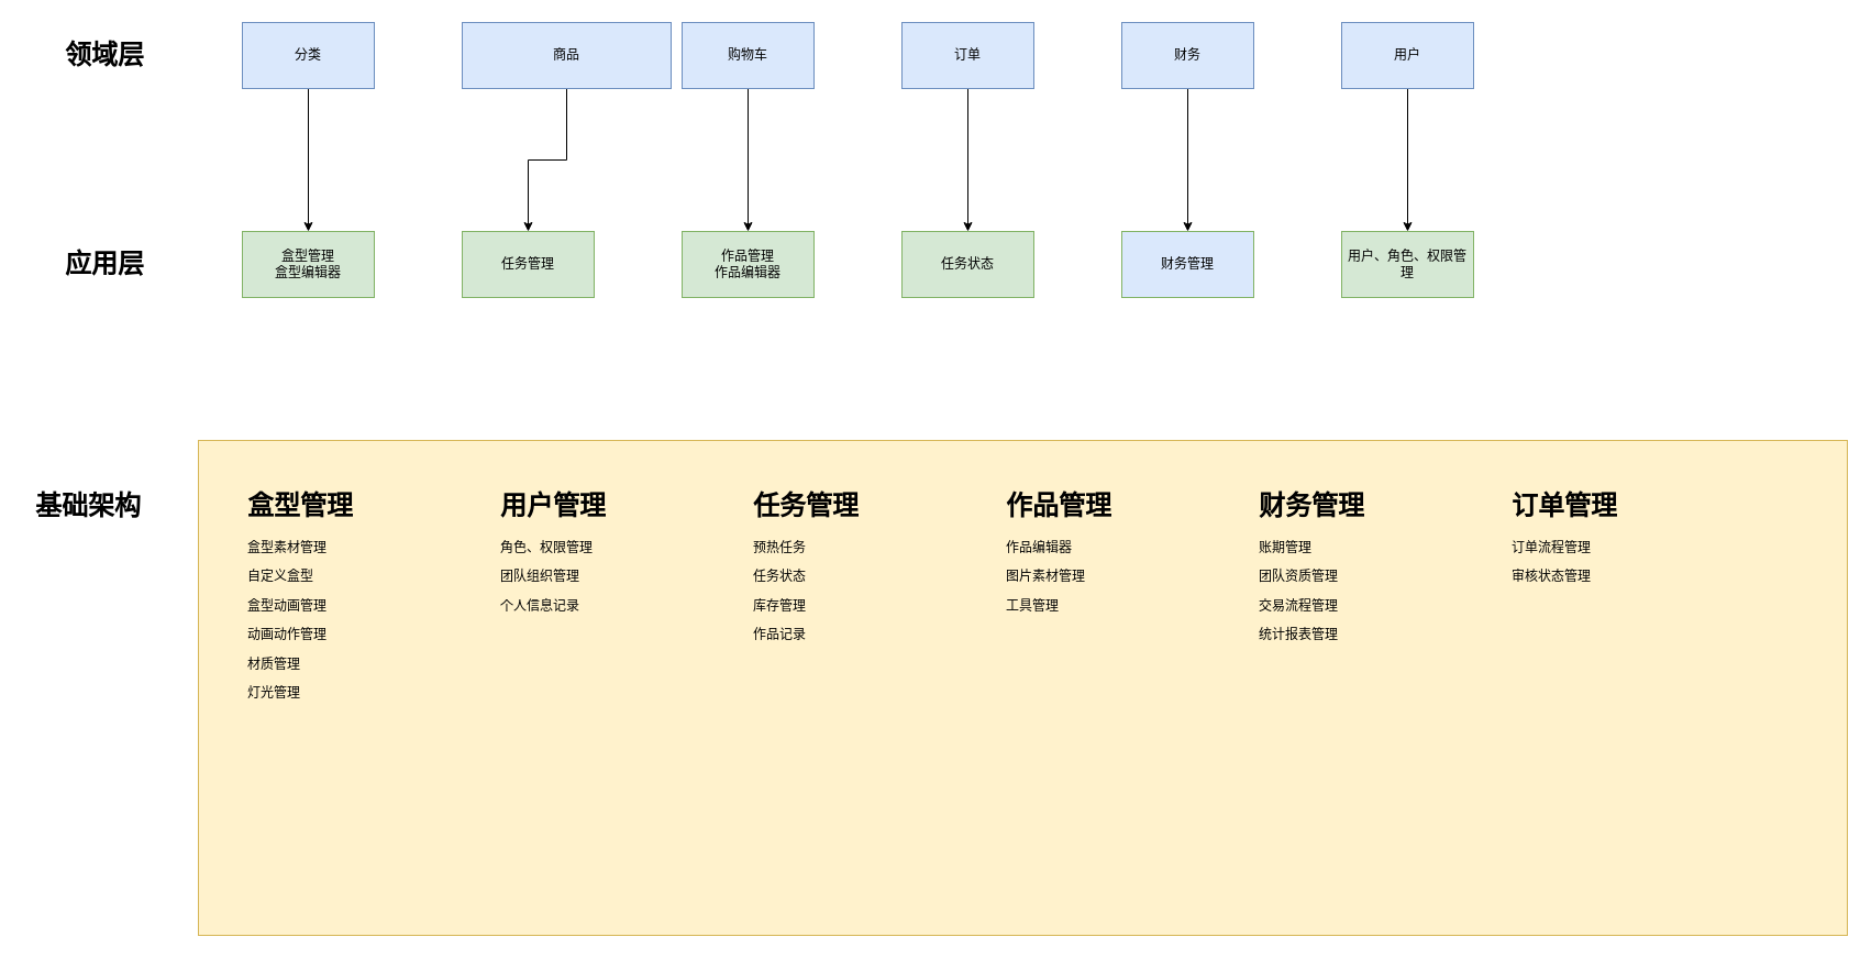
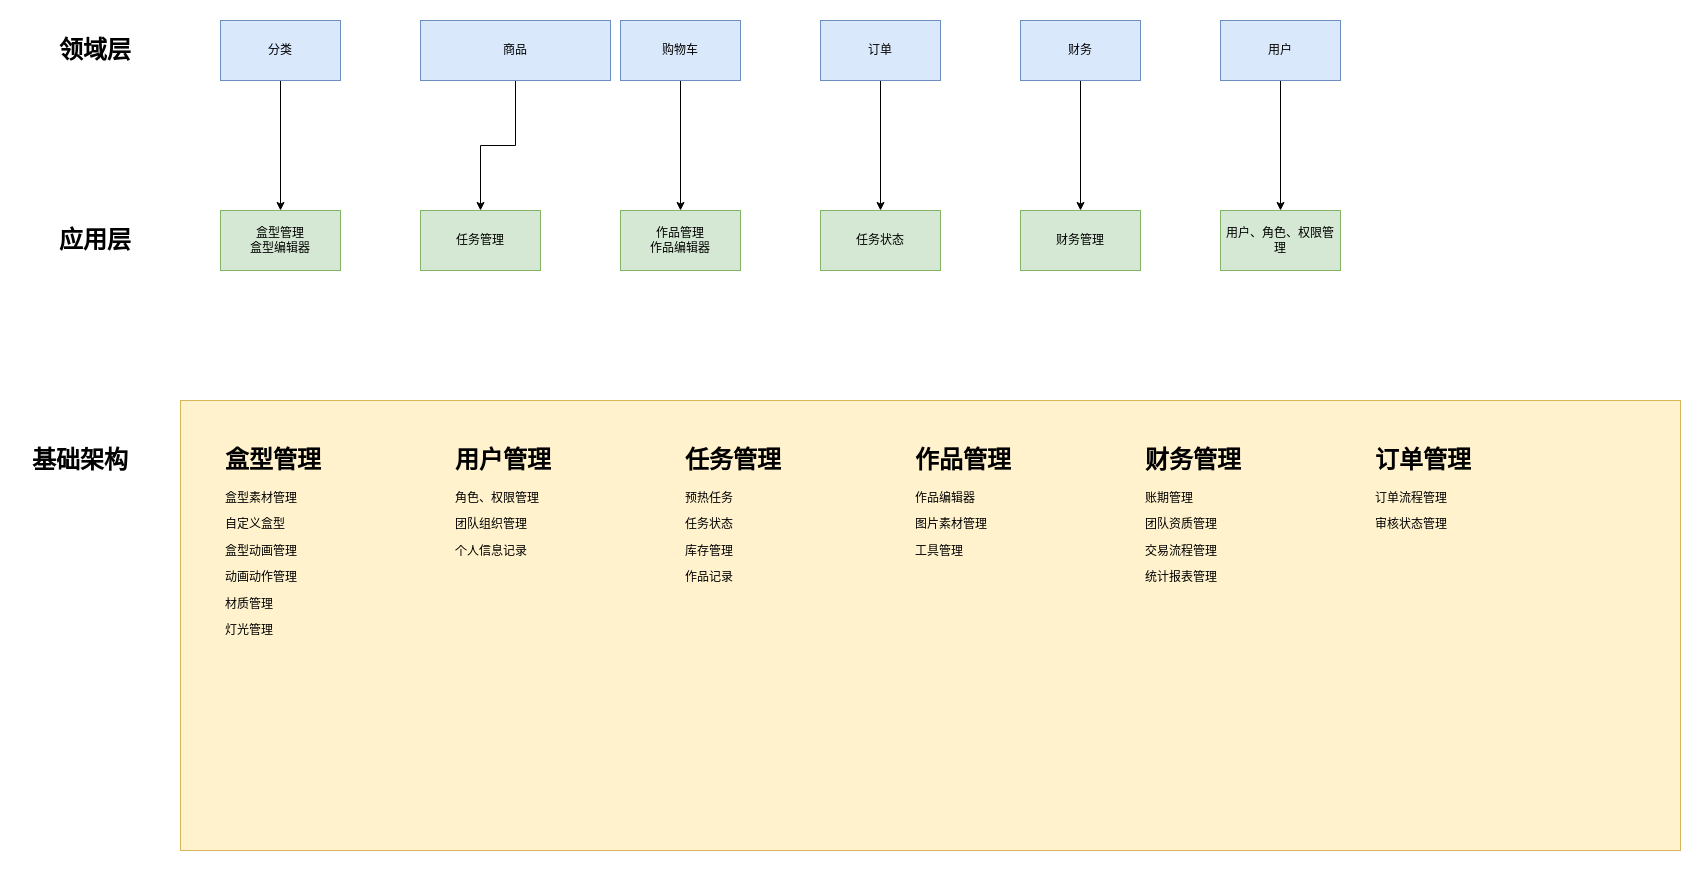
  <mxCell id="0" />
  <mxCell id="1" parent="0" />
  <mxCell id="2" value="任务管理" style="rounded=0;whiteSpace=wrap;html=1;fillColor=#d5e8d4;strokeColor=#82b366;" vertex="1" parent="1"><mxGeometry x="420" y="210" width="120" height="60" as="geometry" /></mxCell>
  <mxCell id="3" value="&lt;h1&gt;&lt;font style=&quot;vertical-align: inherit&quot;&gt;&lt;font style=&quot;vertical-align: inherit&quot;&gt;&lt;font style=&quot;vertical-align: inherit&quot;&gt;&lt;font style=&quot;vertical-align: inherit&quot;&gt;&lt;font style=&quot;vertical-align: inherit&quot;&gt;&lt;font style=&quot;vertical-align: inherit&quot;&gt;应用层&lt;/font&gt;&lt;/font&gt;&lt;/font&gt;&lt;/font&gt;&lt;/font&gt;&lt;/font&gt;&lt;/h1&gt;" style="text;html=1;strokeColor=none;fillColor=none;align=center;verticalAlign=middle;whiteSpace=wrap;rounded=0;" vertex="1" parent="1"><mxGeometry x="50" y="220" width="90" height="40" as="geometry" /></mxCell>
  <mxCell id="4" value="&lt;h1&gt;&lt;font style=&quot;vertical-align: inherit&quot;&gt;&lt;font style=&quot;vertical-align: inherit&quot;&gt;&lt;font style=&quot;vertical-align: inherit&quot;&gt;&lt;font style=&quot;vertical-align: inherit&quot;&gt;&lt;font style=&quot;vertical-align: inherit&quot;&gt;&lt;font style=&quot;vertical-align: inherit&quot;&gt;&lt;font style=&quot;vertical-align: inherit&quot;&gt;&lt;font style=&quot;vertical-align: inherit&quot;&gt;领域层&lt;/font&gt;&lt;/font&gt;&lt;/font&gt;&lt;/font&gt;&lt;/font&gt;&lt;/font&gt;&lt;/font&gt;&lt;/font&gt;&lt;/h1&gt;" style="text;html=1;strokeColor=none;fillColor=none;align=center;verticalAlign=middle;whiteSpace=wrap;rounded=0;" vertex="1" parent="1"><mxGeometry x="50" y="30" width="90" height="40" as="geometry" /></mxCell>
  <mxCell id="5" style="edgeStyle=orthogonalEdgeStyle;rounded=0;orthogonalLoop=1;jettySize=auto;html=1;" edge="1" parent="1" source="6" target="2"><mxGeometry relative="1" as="geometry" /></mxCell>
  <mxCell id="6" value="商品" style="rounded=0;whiteSpace=wrap;html=1;fillColor=#dae8fc;strokeColor=#6c8ebf;" vertex="1" parent="1"><mxGeometry x="420" y="20" width="190" height="60" as="geometry" /></mxCell>
  <mxCell id="7" style="edgeStyle=orthogonalEdgeStyle;rounded=0;orthogonalLoop=1;jettySize=auto;html=1;" edge="1" parent="1" source="8" target="15"><mxGeometry relative="1" as="geometry" /></mxCell>
  <mxCell id="8" value="订单" style="rounded=0;whiteSpace=wrap;html=1;fillColor=#dae8fc;strokeColor=#6c8ebf;" vertex="1" parent="1"><mxGeometry x="820" y="20" width="120" height="60" as="geometry" /></mxCell>
  <mxCell id="9" style="edgeStyle=orthogonalEdgeStyle;rounded=0;orthogonalLoop=1;jettySize=auto;html=1;entryX=0.5;entryY=0;entryDx=0;entryDy=0;" edge="1" parent="1" source="10" target="16"><mxGeometry relative="1" as="geometry" /></mxCell>
  <mxCell id="10" value="财务" style="rounded=0;whiteSpace=wrap;html=1;fillColor=#dae8fc;strokeColor=#6c8ebf;" vertex="1" parent="1"><mxGeometry x="1020" y="20" width="120" height="60" as="geometry" /></mxCell>
  <mxCell id="11" style="edgeStyle=orthogonalEdgeStyle;rounded=0;orthogonalLoop=1;jettySize=auto;html=1;entryX=0.5;entryY=0;entryDx=0;entryDy=0;" edge="1" parent="1" source="12" target="17"><mxGeometry relative="1" as="geometry" /></mxCell>
  <mxCell id="12" value="用户" style="rounded=0;whiteSpace=wrap;html=1;fillColor=#dae8fc;strokeColor=#6c8ebf;" vertex="1" parent="1"><mxGeometry x="1220" y="20" width="120" height="60" as="geometry" /></mxCell>
  <mxCell id="13" style="edgeStyle=orthogonalEdgeStyle;rounded=0;orthogonalLoop=1;jettySize=auto;html=1;entryX=0.5;entryY=0;entryDx=0;entryDy=0;" edge="1" parent="1" source="14" target="18"><mxGeometry relative="1" as="geometry" /></mxCell>
  <mxCell id="14" value="分类" style="rounded=0;whiteSpace=wrap;html=1;fillColor=#dae8fc;strokeColor=#6c8ebf;" vertex="1" parent="1"><mxGeometry x="220" y="20" width="120" height="60" as="geometry" /></mxCell>
  <mxCell id="15" value="任务状态" style="rounded=0;whiteSpace=wrap;html=1;fillColor=#d5e8d4;strokeColor=#82b366;" vertex="1" parent="1"><mxGeometry x="820" y="210" width="120" height="60" as="geometry" /></mxCell>
- <mxCell id="16" value="财务管理" style="rounded=0;whiteSpace=wrap;html=1;fillColor=#dae8fc;strokeColor=#82b366;" vertex="1" parent="1"><mxGeometry x="1020" y="210" width="120" height="60" as="geometry" /></mxCell>
+ <mxCell id="16" value="财务管理" style="rounded=0;whiteSpace=wrap;html=1;fillColor=#d5e8d4;strokeColor=#82b366;" vertex="1" parent="1"><mxGeometry x="1020" y="210" width="120" height="60" as="geometry" /></mxCell>
  <mxCell id="17" value="用户、角色、权限管理" style="rounded=0;whiteSpace=wrap;html=1;fillColor=#d5e8d4;strokeColor=#82b366;" vertex="1" parent="1"><mxGeometry x="1220" y="210" width="120" height="60" as="geometry" /></mxCell>
  <mxCell id="18" value="盒型管理&lt;br&gt;盒型编辑器" style="rounded=0;whiteSpace=wrap;html=1;fillColor=#d5e8d4;strokeColor=#82b366;" vertex="1" parent="1"><mxGeometry x="220" y="210" width="120" height="60" as="geometry" /></mxCell>
  <mxCell id="19" style="edgeStyle=orthogonalEdgeStyle;rounded=0;orthogonalLoop=1;jettySize=auto;html=1;" edge="1" source="20" target="21" parent="1"><mxGeometry relative="1" as="geometry" /></mxCell>
  <mxCell id="20" value="购物车" style="rounded=0;whiteSpace=wrap;html=1;fillColor=#dae8fc;strokeColor=#6c8ebf;" vertex="1" parent="1"><mxGeometry x="620" y="20" width="120" height="60" as="geometry" /></mxCell>
  <mxCell id="21" value="作品管理&lt;br&gt;作品编辑器" style="rounded=0;whiteSpace=wrap;html=1;fillColor=#d5e8d4;strokeColor=#82b366;" vertex="1" parent="1"><mxGeometry x="620" y="210" width="120" height="60" as="geometry" /></mxCell>
  <mxCell id="22" value="&lt;h1&gt;&lt;font style=&quot;vertical-align: inherit&quot;&gt;&lt;font style=&quot;vertical-align: inherit&quot;&gt;&lt;font style=&quot;vertical-align: inherit&quot;&gt;&lt;font style=&quot;vertical-align: inherit&quot;&gt;&lt;font style=&quot;vertical-align: inherit&quot;&gt;&lt;font style=&quot;vertical-align: inherit&quot;&gt;基础架构&lt;/font&gt;&lt;/font&gt;&lt;/font&gt;&lt;/font&gt;&lt;/font&gt;&lt;/font&gt;&lt;/h1&gt;" style="text;html=1;strokeColor=none;fillColor=none;align=center;verticalAlign=middle;whiteSpace=wrap;rounded=0;" vertex="1" parent="1"><mxGeometry x="20" y="440" width="120" height="40" as="geometry" /></mxCell>
  <mxCell id="23" value="" style="rounded=0;whiteSpace=wrap;html=1;fillColor=#fff2cc;strokeColor=#d6b656;align=center;" vertex="1" parent="1"><mxGeometry y="400" width="1500" height="450" as="geometry" x="180" /></mxCell>
  <mxCell id="24" value="&lt;h1&gt;盒型管理&lt;/h1&gt;&lt;p&gt;&lt;span&gt;盒型素材管理&lt;/span&gt;&lt;/p&gt;&lt;p&gt;自定义盒型&lt;span&gt;&lt;br&gt;&lt;/span&gt;&lt;/p&gt;&lt;p&gt;盒型动画管理&lt;/p&gt;&lt;p&gt;动画动作管理&lt;/p&gt;&lt;p&gt;材质管理&lt;/p&gt;&lt;p&gt;灯光管理&lt;/p&gt;" style="text;html=1;strokeColor=none;fillColor=none;spacing=5;spacingTop=-20;whiteSpace=wrap;overflow=hidden;rounded=0;" vertex="1" parent="1"><mxGeometry x="220" y="440" width="190" height="210" as="geometry" /></mxCell>
  <mxCell id="25" value="&lt;h1&gt;用户管理&lt;/h1&gt;&lt;p&gt;角色、权限管理&lt;/p&gt;&lt;p&gt;团队组织管理&lt;/p&gt;&lt;p&gt;个人信息记录&lt;/p&gt;&lt;p&gt;&lt;br&gt;&lt;/p&gt;&lt;p&gt;&lt;br&gt;&lt;/p&gt;" style="text;html=1;strokeColor=none;fillColor=none;spacing=5;spacingTop=-20;whiteSpace=wrap;overflow=hidden;rounded=0;" vertex="1" parent="1"><mxGeometry x="450" y="440" width="190" height="210" as="geometry" /></mxCell>
  <mxCell id="26" value="&lt;h1&gt;任务管理&lt;/h1&gt;&lt;p&gt;预热任务&lt;/p&gt;&lt;p&gt;任务状态&lt;/p&gt;&lt;p&gt;库存管理&lt;/p&gt;&lt;p&gt;作品记录&lt;/p&gt;&lt;p&gt;&lt;br&gt;&lt;/p&gt;" style="text;html=1;strokeColor=none;fillColor=none;spacing=5;spacingTop=-20;whiteSpace=wrap;overflow=hidden;rounded=0;" vertex="1" parent="1"><mxGeometry x="680" y="440" width="190" height="210" as="geometry" /></mxCell>
  <mxCell id="27" value="&lt;h1&gt;作品管理&lt;/h1&gt;&lt;p&gt;作品编辑器&lt;/p&gt;&lt;p&gt;图片素材管理&lt;/p&gt;&lt;p&gt;工具管理&lt;/p&gt;&lt;p&gt;&lt;br&gt;&lt;/p&gt;&lt;p&gt;&lt;br&gt;&lt;/p&gt;" style="text;html=1;strokeColor=none;fillColor=none;spacing=5;spacingTop=-20;whiteSpace=wrap;overflow=hidden;rounded=0;" vertex="1" parent="1"><mxGeometry x="910" y="440" width="190" height="210" as="geometry" /></mxCell>
  <mxCell id="28" value="&lt;h1&gt;财务管理&lt;/h1&gt;&lt;p&gt;账期管理&lt;/p&gt;&lt;p&gt;团队资质管理&lt;/p&gt;&lt;p&gt;交易流程管理&lt;/p&gt;&lt;p&gt;统计报表管理&lt;/p&gt;&lt;p&gt;&lt;br&gt;&lt;/p&gt;&lt;p&gt;&lt;br&gt;&lt;/p&gt;&lt;p&gt;&lt;br&gt;&lt;/p&gt;" style="text;html=1;strokeColor=none;fillColor=none;spacing=5;spacingTop=-20;whiteSpace=wrap;overflow=hidden;rounded=0;" vertex="1" parent="1"><mxGeometry x="1140" y="440" width="190" height="210" as="geometry" /></mxCell>
  <mxCell id="29" value="&lt;h1&gt;订单管理&lt;/h1&gt;&lt;p&gt;订单流程管理&lt;/p&gt;&lt;p&gt;审核状态管理&lt;/p&gt;&lt;p&gt;&lt;br&gt;&lt;/p&gt;&lt;p&gt;&lt;br&gt;&lt;/p&gt;&lt;p&gt;&lt;br&gt;&lt;/p&gt;&lt;p&gt;&lt;br&gt;&lt;/p&gt;" style="text;html=1;strokeColor=none;fillColor=none;spacing=5;spacingTop=-20;whiteSpace=wrap;overflow=hidden;rounded=0;" vertex="1" parent="1"><mxGeometry x="1370" y="440" width="190" height="210" as="geometry" /></mxCell>
